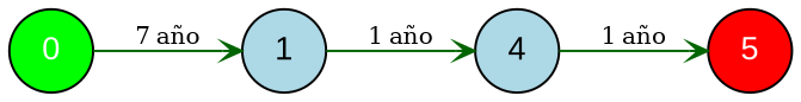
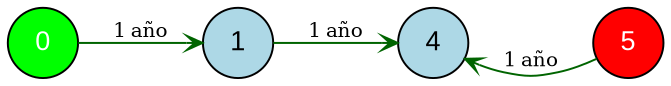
  digraph {
    rankdir=LR
    node [fillcolor=lightblue fontname=Arial shape=circle style=filled]
    edge [arrowhead=vee arrowsize=0.8 color=darkgreen fontsize=10]
    0 [fillcolor=green fontcolor=white]
    1
    4
    5 [fillcolor=red fontcolor=white]
-   0 -> 1 [label="7 año"]
+   0 -> 1 [label="1 año"]
    1 -> 4 [label="1 año"]
-   4 -> 5 [label="1 año"]
+   5 -> 4 [label="1 año"]
  }
